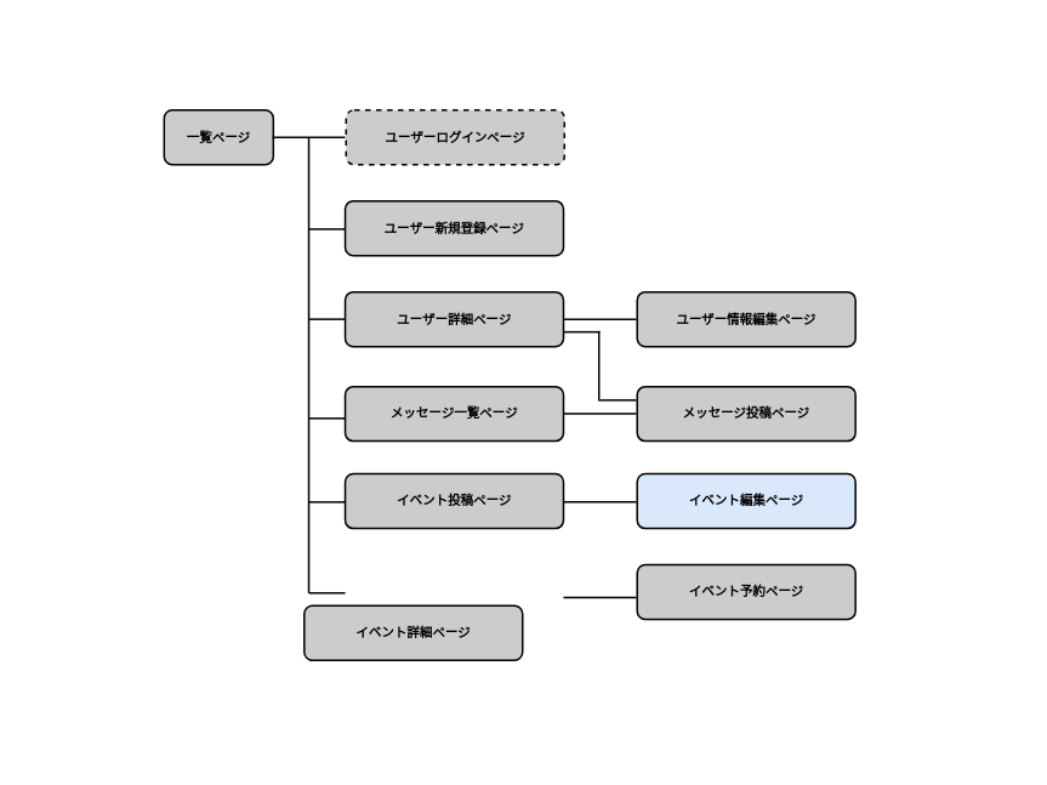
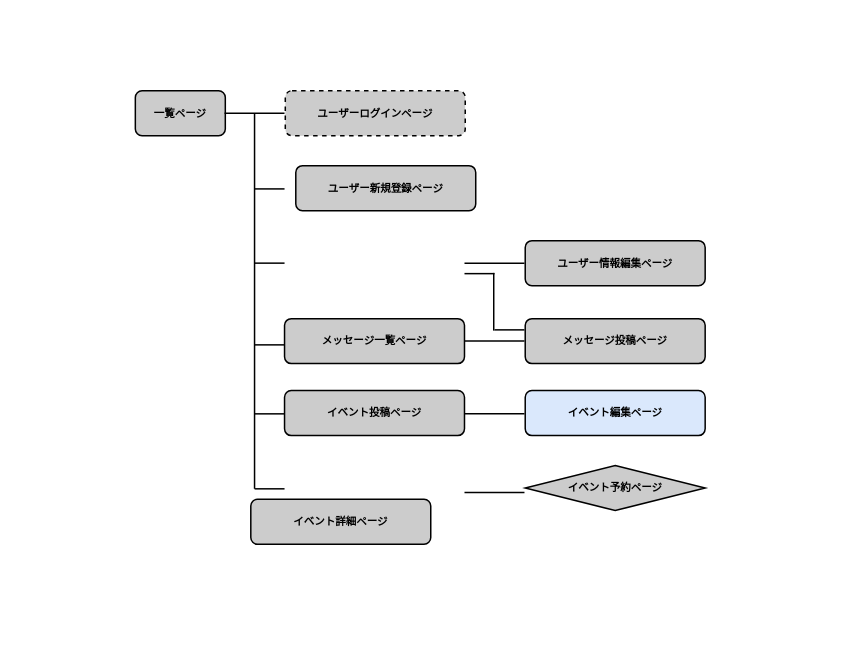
  <mxCell id="0" />
  <mxCell id="1" parent="0" />
  <mxCell id="2" value="&lt;font color=&quot;#000000&quot;&gt;&lt;span style=&quot;font-size: 14px;&quot;&gt;&lt;b&gt;一覧ページ&lt;/b&gt;&lt;/span&gt;&lt;/font&gt;" style="rounded=1;whiteSpace=wrap;html=1;fillColor=#CCCCCC;strokeColor=#000000;strokeWidth=2;" vertex="1" parent="1"><mxGeometry x="180" y="120" width="120" height="60" as="geometry" /></mxCell>
  <mxCell id="3" value="&lt;font color=&quot;#000000&quot;&gt;&lt;span style=&quot;font-size: 14px;&quot;&gt;&lt;b&gt;ユーザーログインページ&lt;/b&gt;&lt;/span&gt;&lt;/font&gt;" style="rounded=1;whiteSpace=wrap;html=1;fillColor=#CCCCCC;strokeColor=#000000;strokeWidth=2;dashed=1;" vertex="1" parent="1"><mxGeometry x="380" y="120" width="240" height="60" as="geometry" /></mxCell>
- <mxCell id="4" value="&lt;font color=&quot;#000000&quot;&gt;&lt;span style=&quot;font-size: 14px;&quot;&gt;&lt;b&gt;ユーザー新規登録ページ&lt;/b&gt;&lt;/span&gt;&lt;/font&gt;" style="rounded=1;whiteSpace=wrap;html=1;fillColor=#CCCCCC;strokeColor=#000000;strokeWidth=2;" vertex="1" parent="1"><mxGeometry x="379" y="220" width="240" height="60" as="geometry" /></mxCell>
- <mxCell id="5" value="&lt;font color=&quot;#000000&quot;&gt;&lt;span style=&quot;font-size: 14px;&quot;&gt;&lt;b&gt;ユーザー詳細ページ&lt;/b&gt;&lt;/span&gt;&lt;/font&gt;" style="rounded=1;whiteSpace=wrap;html=1;fillColor=#CCCCCC;strokeColor=#000000;strokeWidth=2;" vertex="1" parent="1"><mxGeometry x="379" y="320" width="240" height="60" as="geometry" /></mxCell>
+ <mxCell id="4" value="&lt;font color=&quot;#000000&quot;&gt;&lt;span style=&quot;font-size: 14px;&quot;&gt;&lt;b&gt;ユーザー新規登録ページ&lt;/b&gt;&lt;/span&gt;&lt;/font&gt;" style="rounded=1;whiteSpace=wrap;html=1;fillColor=#CCCCCC;strokeColor=#000000;strokeWidth=2;" vertex="1" parent="1"><mxGeometry x="394" y="220" width="240" height="60" as="geometry" /></mxCell>
  <mxCell id="6" value="&lt;font color=&quot;#000000&quot;&gt;&lt;span style=&quot;font-size: 14px;&quot;&gt;&lt;b&gt;イベント投稿ページ&lt;/b&gt;&lt;/span&gt;&lt;/font&gt;" style="rounded=1;whiteSpace=wrap;html=1;fillColor=#CCCCCC;strokeColor=#000000;strokeWidth=2;" vertex="1" parent="1"><mxGeometry x="379" y="520" width="240" height="60" as="geometry" /></mxCell>
  <mxCell id="7" value="&lt;font color=&quot;#000000&quot;&gt;&lt;span style=&quot;font-size: 14px;&quot;&gt;&lt;b&gt;メッセージ一覧ページ&lt;/b&gt;&lt;/span&gt;&lt;/font&gt;" style="rounded=1;whiteSpace=wrap;html=1;fillColor=#CCCCCC;strokeColor=#000000;strokeWidth=2;" vertex="1" parent="1"><mxGeometry x="379" y="424" width="240" height="60" as="geometry" /></mxCell>
  <mxCell id="8" value="&lt;font color=&quot;#000000&quot;&gt;&lt;span style=&quot;font-size: 14px;&quot;&gt;&lt;b&gt;イベント詳細ページ&lt;/b&gt;&lt;/span&gt;&lt;/font&gt;" style="rounded=1;whiteSpace=wrap;html=1;fillColor=#CCCCCC;strokeColor=#000000;strokeWidth=2;" vertex="1" parent="1"><mxGeometry x="334" y="665" width="240" height="60" as="geometry" /></mxCell>
  <mxCell id="9" value="&lt;font color=&quot;#000000&quot;&gt;&lt;span style=&quot;font-size: 14px;&quot;&gt;&lt;b&gt;イベント編集ページ&lt;/b&gt;&lt;/span&gt;&lt;/font&gt;" style="rounded=1;whiteSpace=wrap;html=1;fillColor=#dae8fc;strokeColor=#000000;strokeWidth=2;" vertex="1" parent="1"><mxGeometry x="700" y="520" width="240" height="60" as="geometry" /></mxCell>
  <mxCell id="10" value="&lt;font color=&quot;#000000&quot;&gt;&lt;span style=&quot;font-size: 14px;&quot;&gt;&lt;b&gt;メッセージ投稿ページ&lt;/b&gt;&lt;/span&gt;&lt;/font&gt;" style="rounded=1;whiteSpace=wrap;html=1;fillColor=#CCCCCC;strokeColor=#000000;strokeWidth=2;" vertex="1" parent="1"><mxGeometry x="700" y="424" width="240" height="60" as="geometry" /></mxCell>
- <mxCell id="11" value="&lt;font color=&quot;#000000&quot;&gt;&lt;span style=&quot;font-size: 14px;&quot;&gt;&lt;b&gt;イベント予約ページ&lt;/b&gt;&lt;/span&gt;&lt;/font&gt;" style="rounded=1;whiteSpace=wrap;html=1;fillColor=#CCCCCC;strokeColor=#000000;strokeWidth=2;" vertex="1" parent="1"><mxGeometry x="700" y="620" width="240" height="60" as="geometry" /></mxCell>
+ <mxCell id="11" value="&lt;font color=&quot;#000000&quot;&gt;&lt;span style=&quot;font-size: 14px;&quot;&gt;&lt;b&gt;イベント予約ページ&lt;/b&gt;&lt;/span&gt;&lt;/font&gt;" style="rhombus;whiteSpace=wrap;html=1;fillColor=#CCCCCC;strokeColor=#000000;strokeWidth=2;" vertex="1" parent="1"><mxGeometry x="700" y="620" width="240" height="60" as="geometry" /></mxCell>
  <mxCell id="12" value="&lt;font color=&quot;#000000&quot;&gt;&lt;span style=&quot;font-size: 14px;&quot;&gt;&lt;b&gt;ユーザー情報編集ページ&lt;/b&gt;&lt;/span&gt;&lt;/font&gt;" style="rounded=1;whiteSpace=wrap;html=1;fillColor=#CCCCCC;strokeColor=#000000;strokeWidth=2;" vertex="1" parent="1"><mxGeometry x="700" y="320" width="240" height="60" as="geometry" /></mxCell>
  <mxCell id="13" value="" style="line;strokeWidth=2;html=1;strokeColor=#000000;fontSize=14;fontColor=#000000;fillColor=#CCCCCC;" vertex="1" parent="1"><mxGeometry x="299" y="145" width="80" height="10" as="geometry" /></mxCell>
  <mxCell id="14" value="" style="line;strokeWidth=2;direction=south;html=1;perimeter=backbonePerimeter;points=[];outlineConnect=0;strokeColor=#000000;fontSize=14;fontColor=#000000;fillColor=#CCCCCC;" vertex="1" parent="1"><mxGeometry x="334" y="151" width="10" height="500" as="geometry" /></mxCell>
  <mxCell id="15" value="" style="line;strokeWidth=2;html=1;strokeColor=#000000;fontSize=14;fontColor=#000000;fillColor=#CCCCCC;" vertex="1" parent="1"><mxGeometry x="339" y="246" width="40" height="10" as="geometry" /></mxCell>
  <mxCell id="16" value="" style="line;strokeWidth=2;html=1;strokeColor=#000000;fontSize=14;fontColor=#000000;fillColor=#CCCCCC;" vertex="1" parent="1"><mxGeometry x="339" y="345" width="40" height="10" as="geometry" /></mxCell>
  <mxCell id="17" value="" style="line;strokeWidth=2;html=1;strokeColor=#000000;fontSize=14;fontColor=#000000;fillColor=#CCCCCC;" vertex="1" parent="1"><mxGeometry x="339" y="454" width="40" height="10" as="geometry" /></mxCell>
  <mxCell id="18" value="" style="line;strokeWidth=2;html=1;strokeColor=#000000;fontSize=14;fontColor=#000000;fillColor=#CCCCCC;" vertex="1" parent="1"><mxGeometry x="339" y="546" width="40" height="10" as="geometry" /></mxCell>
  <mxCell id="19" value="" style="line;strokeWidth=2;html=1;strokeColor=#000000;fontSize=14;fontColor=#000000;fillColor=#CCCCCC;" vertex="1" parent="1"><mxGeometry x="339" y="646" width="40" height="10" as="geometry" /></mxCell>
  <mxCell id="20" value="" style="line;strokeWidth=2;html=1;strokeColor=#000000;fontSize=14;fontColor=#000000;fillColor=#CCCCCC;" vertex="1" parent="1"><mxGeometry x="619" y="345" width="80" height="10" as="geometry" /></mxCell>
  <mxCell id="21" value="" style="line;strokeWidth=2;html=1;strokeColor=#000000;fontSize=14;fontColor=#000000;fillColor=#CCCCCC;" vertex="1" parent="1"><mxGeometry x="619" y="449" width="80" height="10" as="geometry" /></mxCell>
  <mxCell id="22" value="" style="line;strokeWidth=2;html=1;strokeColor=#000000;fontSize=14;fontColor=#000000;fillColor=#CCCCCC;" vertex="1" parent="1"><mxGeometry x="619" y="546" width="80" height="10" as="geometry" /></mxCell>
  <mxCell id="23" value="" style="line;strokeWidth=2;html=1;strokeColor=#000000;fontSize=14;fontColor=#000000;fillColor=#CCCCCC;" vertex="1" parent="1"><mxGeometry x="619" y="651" width="80" height="10" as="geometry" /></mxCell>
  <mxCell id="24" value="" style="line;strokeWidth=2;html=1;strokeColor=#000000;fontSize=14;fontColor=#000000;fillColor=#CCCCCC;" vertex="1" parent="1"><mxGeometry x="619" y="359" width="40" height="10" as="geometry" /></mxCell>
  <mxCell id="25" value="" style="line;strokeWidth=2;direction=south;html=1;perimeter=backbonePerimeter;points=[];outlineConnect=0;strokeColor=#000000;fontSize=14;fontColor=#000000;fillColor=#CCCCCC;" vertex="1" parent="1"><mxGeometry x="653" y="363" width="10" height="77" as="geometry" /></mxCell>
  <mxCell id="26" value="" style="line;strokeWidth=2;html=1;strokeColor=#000000;fontSize=14;fontColor=#000000;fillColor=#CCCCCC;" vertex="1" parent="1"><mxGeometry x="659" y="434" width="40" height="10" as="geometry" /></mxCell>
  <mxCell id="27" value="" style="whiteSpace=wrap;html=1;aspect=fixed;strokeColor=none;strokeWidth=2;fontSize=14;fontColor=#000000;fillColor=#FFFFFF;" vertex="1" parent="1"><mxGeometry x="20" width="80" height="80" as="geometry" y="20" /></mxCell>
  <mxCell id="28" value="" style="whiteSpace=wrap;html=1;aspect=fixed;strokeColor=none;strokeWidth=2;fontSize=14;fontColor=#000000;fillColor=#FFFFFF;" vertex="1" parent="1"><mxGeometry x="1049" y="760" width="80" height="80" as="geometry" /></mxCell>
